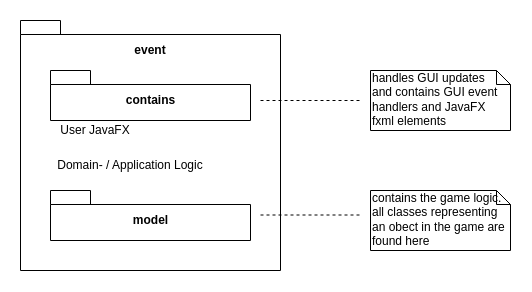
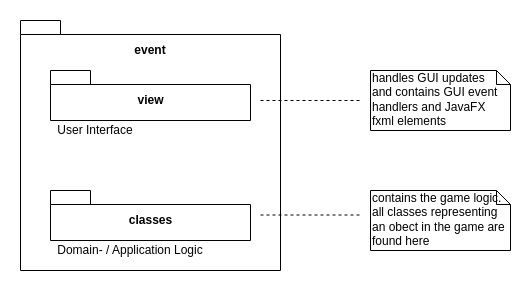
  <mxCell id="0" />
  <mxCell id="1" parent="0" />
  <mxCell id="2" value="" style="shape=folder;fontStyle=1;spacingTop=10;tabWidth=40;tabHeight=14;tabPosition=left;html=1;" parent="1" vertex="1"><mxGeometry x="20" y="20" width="260" height="250" as="geometry" /></mxCell>
- <mxCell id="3" value="contains" style="shape=folder;fontStyle=1;spacingTop=10;tabWidth=40;tabHeight=14;tabPosition=left;html=1;" parent="1" vertex="1"><mxGeometry x="50" y="70" width="200" height="50" as="geometry" /></mxCell>
- <mxCell id="4" value="model" style="shape=folder;fontStyle=1;spacingTop=10;tabWidth=40;tabHeight=14;tabPosition=left;html=1;" parent="1" vertex="1"><mxGeometry x="50" y="190" width="200" height="50" as="geometry" /></mxCell>
+ <mxCell id="3" value="view" style="shape=folder;fontStyle=1;spacingTop=10;tabWidth=40;tabHeight=14;tabPosition=left;html=1;" parent="1" vertex="1"><mxGeometry x="50" y="70" width="200" height="50" as="geometry" /></mxCell>
+ <mxCell id="4" value="classes" style="shape=folder;fontStyle=1;spacingTop=10;tabWidth=40;tabHeight=14;tabPosition=left;html=1;" parent="1" vertex="1"><mxGeometry x="50" y="190" width="200" height="50" as="geometry" /></mxCell>
  <mxCell id="5" value="handles GUI updates &lt;br&gt;and contains GUI event handlers and JavaFX fxml elements" style="shape=note;whiteSpace=wrap;html=1;size=14;verticalAlign=top;align=left;spacingTop=-6;" parent="1" vertex="1"><mxGeometry x="370" y="70" width="140" height="60" as="geometry" /></mxCell>
  <mxCell id="6" value="contains the game logic. all classes representing an obect in the game are found here" style="shape=note;whiteSpace=wrap;html=1;size=14;verticalAlign=top;align=left;spacingTop=-6;" parent="1" vertex="1"><mxGeometry x="370" y="190" width="140" height="60" as="geometry" /></mxCell>
  <mxCell id="7" value="" style="endArrow=none;dashed=1;html=1;" parent="1" edge="1"><mxGeometry width="50" height="50" relative="1" as="geometry"><mxPoint x="260" y="100" as="sourcePoint" /><mxPoint x="360" y="100" as="targetPoint" /></mxGeometry></mxCell>
  <mxCell id="8" value="" style="endArrow=none;dashed=1;html=1;" parent="1" edge="1"><mxGeometry width="50" height="50" relative="1" as="geometry"><mxPoint x="260" y="214.5" as="sourcePoint" /><mxPoint x="360" y="214.5" as="targetPoint" /></mxGeometry></mxCell>
  <mxCell id="9" value="event" style="text;html=1;strokeColor=none;fillColor=none;align=center;verticalAlign=middle;whiteSpace=wrap;rounded=0;fontStyle=1" parent="1" vertex="1"><mxGeometry x="115" y="40" width="70" height="20" as="geometry" /></mxCell>
- <mxCell id="10" value="User JavaFX" style="text;html=1;strokeColor=none;fillColor=none;align=center;verticalAlign=middle;whiteSpace=wrap;rounded=0;" vertex="1" parent="1"><mxGeometry x="50" y="120" width="90" height="20" as="geometry" /></mxCell>
- <mxCell id="11" value="Domain- / Application Logic" style="text;html=1;strokeColor=none;fillColor=none;align=center;verticalAlign=middle;whiteSpace=wrap;rounded=0;" vertex="1" parent="1"><mxGeometry x="50" y="155" width="160" height="20" as="geometry" /></mxCell>
+ <mxCell id="10" value="User Interface" style="text;html=1;strokeColor=none;fillColor=none;align=center;verticalAlign=middle;whiteSpace=wrap;rounded=0;" vertex="1" parent="1"><mxGeometry x="50" y="120" width="90" height="20" as="geometry" /></mxCell>
+ <mxCell id="11" value="Domain- / Application Logic" style="text;html=1;strokeColor=none;fillColor=none;align=center;verticalAlign=middle;whiteSpace=wrap;rounded=0;" vertex="1" parent="1"><mxGeometry x="50" y="240" width="160" height="20" as="geometry" /></mxCell>
